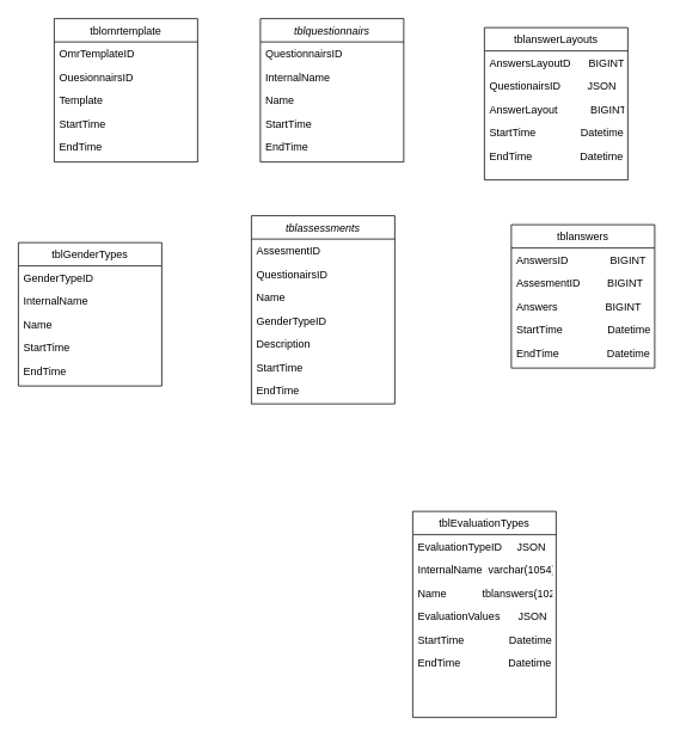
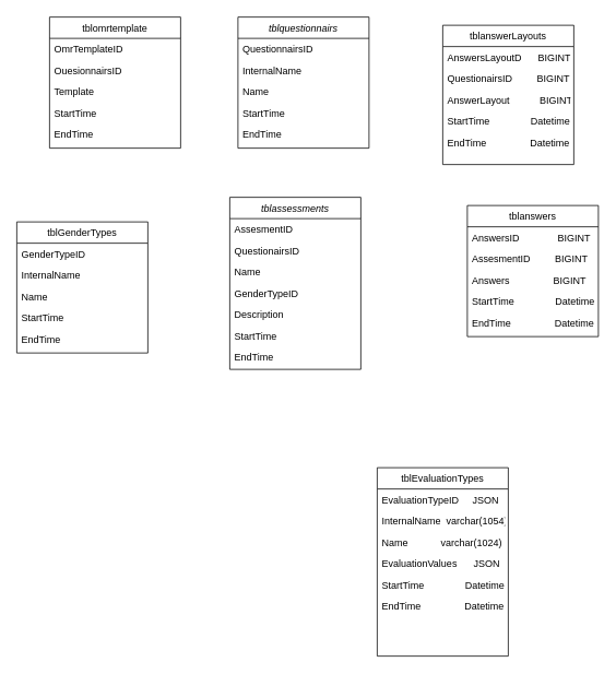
  <mxCell id="0" />
  <mxCell id="1" parent="0" />
  <mxCell id="2" value="tblquestionnairs" style="swimlane;fontStyle=2;align=center;verticalAlign=top;childLayout=stackLayout;horizontal=1;startSize=26;horizontalStack=0;resizeParent=1;resizeLast=0;collapsible=1;marginBottom=0;rounded=0;shadow=0;strokeWidth=1;" parent="1" vertex="1"><mxGeometry x="290" y="20" width="160" height="160" as="geometry"><mxRectangle x="230" y="140" width="160" height="26" as="alternateBounds" /></mxGeometry></mxCell>
  <mxCell id="3" value="QuestionnairsID" style="text;align=left;verticalAlign=top;spacingLeft=4;spacingRight=4;overflow=hidden;rotatable=0;points=[[0,0.5],[1,0.5]];portConstraint=eastwest;" parent="2" vertex="1"><mxGeometry y="26" width="160" height="26" as="geometry" /></mxCell>
  <mxCell id="4" value="InternalName" style="text;align=left;verticalAlign=top;spacingLeft=4;spacingRight=4;overflow=hidden;rotatable=0;points=[[0,0.5],[1,0.5]];portConstraint=eastwest;rounded=0;shadow=0;html=0;" parent="2" vertex="1"><mxGeometry y="52" width="160" height="26" as="geometry" /></mxCell>
  <mxCell id="5" value="Name" style="text;align=left;verticalAlign=top;spacingLeft=4;spacingRight=4;overflow=hidden;rotatable=0;points=[[0,0.5],[1,0.5]];portConstraint=eastwest;rounded=0;shadow=0;html=0;" parent="2" vertex="1"><mxGeometry y="78" width="160" height="26" as="geometry" /></mxCell>
  <mxCell id="6" value="StartTime" style="text;align=left;verticalAlign=top;spacingLeft=4;spacingRight=4;overflow=hidden;rotatable=0;points=[[0,0.5],[1,0.5]];portConstraint=eastwest;rounded=0;shadow=0;html=0;" parent="2" vertex="1"><mxGeometry y="104" width="160" height="26" as="geometry" /></mxCell>
  <mxCell id="7" value="EndTime" style="text;align=left;verticalAlign=top;spacingLeft=4;spacingRight=4;overflow=hidden;rotatable=0;points=[[0,0.5],[1,0.5]];portConstraint=eastwest;rounded=0;shadow=0;html=0;" parent="2" vertex="1"><mxGeometry y="130" width="160" height="26" as="geometry" /></mxCell>
  <mxCell id="8" value="tblomrtemplate" style="swimlane;fontStyle=0;align=center;verticalAlign=top;childLayout=stackLayout;horizontal=1;startSize=26;horizontalStack=0;resizeParent=1;resizeLast=0;collapsible=1;marginBottom=0;rounded=0;shadow=0;strokeWidth=1;" parent="1" vertex="1"><mxGeometry x="60" y="20" width="160" height="160" as="geometry"><mxRectangle x="130" y="380" width="160" height="26" as="alternateBounds" /></mxGeometry></mxCell>
  <mxCell id="9" value="OmrTemplateID" style="text;align=left;verticalAlign=top;spacingLeft=4;spacingRight=4;overflow=hidden;rotatable=0;points=[[0,0.5],[1,0.5]];portConstraint=eastwest;" parent="8" vertex="1"><mxGeometry y="26" width="160" height="26" as="geometry" /></mxCell>
  <mxCell id="10" value="OuesionnairsID" style="text;align=left;verticalAlign=top;spacingLeft=4;spacingRight=4;overflow=hidden;rotatable=0;points=[[0,0.5],[1,0.5]];portConstraint=eastwest;rounded=0;shadow=0;html=0;" parent="8" vertex="1"><mxGeometry y="52" width="160" height="26" as="geometry" /></mxCell>
  <mxCell id="11" value="Template" style="text;align=left;verticalAlign=top;spacingLeft=4;spacingRight=4;overflow=hidden;rotatable=0;points=[[0,0.5],[1,0.5]];portConstraint=eastwest;rounded=0;shadow=0;html=0;" parent="8" vertex="1"><mxGeometry y="78" width="160" height="26" as="geometry" /></mxCell>
  <mxCell id="12" value="StartTime" style="text;align=left;verticalAlign=top;spacingLeft=4;spacingRight=4;overflow=hidden;rotatable=0;points=[[0,0.5],[1,0.5]];portConstraint=eastwest;rounded=0;shadow=0;html=0;" parent="8" vertex="1"><mxGeometry y="104" width="160" height="26" as="geometry" /></mxCell>
  <mxCell id="13" value="EndTime" style="text;align=left;verticalAlign=top;spacingLeft=4;spacingRight=4;overflow=hidden;rotatable=0;points=[[0,0.5],[1,0.5]];portConstraint=eastwest;rounded=0;shadow=0;html=0;" parent="8" vertex="1"><mxGeometry y="130" width="160" height="26" as="geometry" /></mxCell>
  <mxCell id="14" value="tblanswers" style="swimlane;fontStyle=0;align=center;verticalAlign=top;childLayout=stackLayout;horizontal=1;startSize=26;horizontalStack=0;resizeParent=1;resizeLast=0;collapsible=1;marginBottom=0;rounded=0;shadow=0;strokeWidth=1;" parent="1" vertex="1"><mxGeometry x="570" y="250" width="160" height="160" as="geometry"><mxRectangle x="130" y="380" width="160" height="26" as="alternateBounds" /></mxGeometry></mxCell>
  <mxCell id="15" value="AnswersID              BIGINT" style="text;align=left;verticalAlign=top;spacingLeft=4;spacingRight=4;overflow=hidden;rotatable=0;points=[[0,0.5],[1,0.5]];portConstraint=eastwest;" parent="14" vertex="1"><mxGeometry y="26" width="160" height="26" as="geometry" /></mxCell>
  <mxCell id="16" value="AssesmentID         BIGINT" style="text;align=left;verticalAlign=top;spacingLeft=4;spacingRight=4;overflow=hidden;rotatable=0;points=[[0,0.5],[1,0.5]];portConstraint=eastwest;rounded=0;shadow=0;html=0;" parent="14" vertex="1"><mxGeometry y="52" width="160" height="26" as="geometry" /></mxCell>
  <mxCell id="17" value="Answers                BIGINT" style="text;align=left;verticalAlign=top;spacingLeft=4;spacingRight=4;overflow=hidden;rotatable=0;points=[[0,0.5],[1,0.5]];portConstraint=eastwest;rounded=0;shadow=0;html=0;" parent="14" vertex="1"><mxGeometry y="78" width="160" height="26" as="geometry" /></mxCell>
  <mxCell id="18" value="StartTime               Datetime" style="text;align=left;verticalAlign=top;spacingLeft=4;spacingRight=4;overflow=hidden;rotatable=0;points=[[0,0.5],[1,0.5]];portConstraint=eastwest;rounded=0;shadow=0;html=0;" parent="14" vertex="1"><mxGeometry y="104" width="160" height="26" as="geometry" /></mxCell>
  <mxCell id="19" value="EndTime                Datetime" style="text;align=left;verticalAlign=top;spacingLeft=4;spacingRight=4;overflow=hidden;rotatable=0;points=[[0,0.5],[1,0.5]];portConstraint=eastwest;rounded=0;shadow=0;html=0;" parent="14" vertex="1"><mxGeometry y="130" width="160" height="26" as="geometry" /></mxCell>
  <mxCell id="20" value="tblanswerLayouts" style="swimlane;fontStyle=0;align=center;verticalAlign=top;childLayout=stackLayout;horizontal=1;startSize=26;horizontalStack=0;resizeParent=1;resizeLast=0;collapsible=1;marginBottom=0;rounded=0;shadow=0;strokeWidth=1;" parent="1" vertex="1"><mxGeometry x="540" y="30" width="160" height="170" as="geometry"><mxRectangle x="130" y="380" width="160" height="26" as="alternateBounds" /></mxGeometry></mxCell>
  <mxCell id="21" value="AnswersLayoutD      BIGINT" style="text;align=left;verticalAlign=top;spacingLeft=4;spacingRight=4;overflow=hidden;rotatable=0;points=[[0,0.5],[1,0.5]];portConstraint=eastwest;" parent="20" vertex="1"><mxGeometry y="26" width="160" height="26" as="geometry" /></mxCell>
- <mxCell id="22" value="QuestionairsID         JSON" style="text;align=left;verticalAlign=top;spacingLeft=4;spacingRight=4;overflow=hidden;rotatable=0;points=[[0,0.5],[1,0.5]];portConstraint=eastwest;rounded=0;shadow=0;html=0;" parent="20" vertex="1"><mxGeometry y="52" width="160" height="26" as="geometry" /></mxCell>
+ <mxCell id="22" value="QuestionairsID         BIGINT" style="text;align=left;verticalAlign=top;spacingLeft=4;spacingRight=4;overflow=hidden;rotatable=0;points=[[0,0.5],[1,0.5]];portConstraint=eastwest;rounded=0;shadow=0;html=0;" parent="20" vertex="1"><mxGeometry y="52" width="160" height="26" as="geometry" /></mxCell>
  <mxCell id="23" value="AnswerLayout           BIGINT" style="text;align=left;verticalAlign=top;spacingLeft=4;spacingRight=4;overflow=hidden;rotatable=0;points=[[0,0.5],[1,0.5]];portConstraint=eastwest;rounded=0;shadow=0;html=0;" parent="20" vertex="1"><mxGeometry y="78" width="160" height="26" as="geometry" /></mxCell>
  <mxCell id="24" value="StartTime               Datetime" style="text;align=left;verticalAlign=top;spacingLeft=4;spacingRight=4;overflow=hidden;rotatable=0;points=[[0,0.5],[1,0.5]];portConstraint=eastwest;rounded=0;shadow=0;html=0;" parent="20" vertex="1"><mxGeometry y="104" width="160" height="26" as="geometry" /></mxCell>
  <mxCell id="25" value="EndTime                Datetime" style="text;align=left;verticalAlign=top;spacingLeft=4;spacingRight=4;overflow=hidden;rotatable=0;points=[[0,0.5],[1,0.5]];portConstraint=eastwest;rounded=0;shadow=0;html=0;" parent="20" vertex="1"><mxGeometry y="130" width="160" height="26" as="geometry" /></mxCell>
  <mxCell id="26" value="tblassessments" style="swimlane;fontStyle=2;align=center;verticalAlign=top;childLayout=stackLayout;horizontal=1;startSize=26;horizontalStack=0;resizeParent=1;resizeLast=0;collapsible=1;marginBottom=0;rounded=0;shadow=0;strokeWidth=1;" parent="1" vertex="1"><mxGeometry x="280" y="240" width="160" height="210" as="geometry"><mxRectangle x="230" y="140" width="160" height="26" as="alternateBounds" /></mxGeometry></mxCell>
  <mxCell id="27" value="AssesmentID" style="text;align=left;verticalAlign=top;spacingLeft=4;spacingRight=4;overflow=hidden;rotatable=0;points=[[0,0.5],[1,0.5]];portConstraint=eastwest;" parent="26" vertex="1"><mxGeometry y="26" width="160" height="26" as="geometry" /></mxCell>
  <mxCell id="28" value="QuestionairsID" style="text;align=left;verticalAlign=top;spacingLeft=4;spacingRight=4;overflow=hidden;rotatable=0;points=[[0,0.5],[1,0.5]];portConstraint=eastwest;rounded=0;shadow=0;html=0;" parent="26" vertex="1"><mxGeometry y="52" width="160" height="26" as="geometry" /></mxCell>
  <mxCell id="29" value="Name" style="text;align=left;verticalAlign=top;spacingLeft=4;spacingRight=4;overflow=hidden;rotatable=0;points=[[0,0.5],[1,0.5]];portConstraint=eastwest;rounded=0;shadow=0;html=0;" parent="26" vertex="1"><mxGeometry y="78" width="160" height="26" as="geometry" /></mxCell>
  <mxCell id="30" value="GenderTypeID" style="text;align=left;verticalAlign=top;spacingLeft=4;spacingRight=4;overflow=hidden;rotatable=0;points=[[0,0.5],[1,0.5]];portConstraint=eastwest;rounded=0;shadow=0;html=0;" parent="26" vertex="1"><mxGeometry y="104" width="160" height="26" as="geometry" /></mxCell>
  <mxCell id="31" value="Description" style="text;align=left;verticalAlign=top;spacingLeft=4;spacingRight=4;overflow=hidden;rotatable=0;points=[[0,0.5],[1,0.5]];portConstraint=eastwest;rounded=0;shadow=0;html=0;" parent="26" vertex="1"><mxGeometry y="130" width="160" height="26" as="geometry" /></mxCell>
  <mxCell id="32" value="StartTime" style="text;align=left;verticalAlign=top;spacingLeft=4;spacingRight=4;overflow=hidden;rotatable=0;points=[[0,0.5],[1,0.5]];portConstraint=eastwest;rounded=0;shadow=0;html=0;" parent="26" vertex="1"><mxGeometry y="156" width="160" height="26" as="geometry" /></mxCell>
  <mxCell id="33" value="EndTime" style="text;align=left;verticalAlign=top;spacingLeft=4;spacingRight=4;overflow=hidden;rotatable=0;points=[[0,0.5],[1,0.5]];portConstraint=eastwest;rounded=0;shadow=0;html=0;" parent="26" vertex="1"><mxGeometry y="182" width="160" height="26" as="geometry" /></mxCell>
  <mxCell id="34" value="tblGenderTypes" style="swimlane;fontStyle=0;align=center;verticalAlign=top;childLayout=stackLayout;horizontal=1;startSize=26;horizontalStack=0;resizeParent=1;resizeLast=0;collapsible=1;marginBottom=0;rounded=0;shadow=0;strokeWidth=1;" parent="1" vertex="1"><mxGeometry x="20" y="270" width="160" height="160" as="geometry"><mxRectangle x="130" y="380" width="160" height="26" as="alternateBounds" /></mxGeometry></mxCell>
  <mxCell id="35" value="GenderTypeID" style="text;align=left;verticalAlign=top;spacingLeft=4;spacingRight=4;overflow=hidden;rotatable=0;points=[[0,0.5],[1,0.5]];portConstraint=eastwest;" parent="34" vertex="1"><mxGeometry y="26" width="160" height="26" as="geometry" /></mxCell>
  <mxCell id="36" value="InternalName" style="text;align=left;verticalAlign=top;spacingLeft=4;spacingRight=4;overflow=hidden;rotatable=0;points=[[0,0.5],[1,0.5]];portConstraint=eastwest;rounded=0;shadow=0;html=0;" parent="34" vertex="1"><mxGeometry y="52" width="160" height="26" as="geometry" /></mxCell>
  <mxCell id="37" value="Name" style="text;align=left;verticalAlign=top;spacingLeft=4;spacingRight=4;overflow=hidden;rotatable=0;points=[[0,0.5],[1,0.5]];portConstraint=eastwest;rounded=0;shadow=0;html=0;" parent="34" vertex="1"><mxGeometry y="78" width="160" height="26" as="geometry" /></mxCell>
  <mxCell id="38" value="StartTime" style="text;align=left;verticalAlign=top;spacingLeft=4;spacingRight=4;overflow=hidden;rotatable=0;points=[[0,0.5],[1,0.5]];portConstraint=eastwest;rounded=0;shadow=0;html=0;" parent="34" vertex="1"><mxGeometry y="104" width="160" height="26" as="geometry" /></mxCell>
  <mxCell id="39" value="EndTime" style="text;align=left;verticalAlign=top;spacingLeft=4;spacingRight=4;overflow=hidden;rotatable=0;points=[[0,0.5],[1,0.5]];portConstraint=eastwest;rounded=0;shadow=0;html=0;" parent="34" vertex="1"><mxGeometry y="130" width="160" height="26" as="geometry" /></mxCell>
  <mxCell id="40" value="tblEvaluationTypes" style="swimlane;fontStyle=0;align=center;verticalAlign=top;childLayout=stackLayout;horizontal=1;startSize=26;horizontalStack=0;resizeParent=1;resizeLast=0;collapsible=1;marginBottom=0;rounded=0;shadow=0;strokeWidth=1;" parent="1" vertex="1"><mxGeometry x="460" y="570" width="160" height="230" as="geometry"><mxRectangle x="130" y="380" width="160" height="26" as="alternateBounds" /></mxGeometry></mxCell>
  <mxCell id="41" value="EvaluationTypeID     JSON" style="text;align=left;verticalAlign=top;spacingLeft=4;spacingRight=4;overflow=hidden;rotatable=0;points=[[0,0.5],[1,0.5]];portConstraint=eastwest;" parent="40" vertex="1"><mxGeometry y="26" width="160" height="26" as="geometry" /></mxCell>
  <mxCell id="42" value="InternalName  varchar(1054)" style="text;align=left;verticalAlign=top;spacingLeft=4;spacingRight=4;overflow=hidden;rotatable=0;points=[[0,0.5],[1,0.5]];portConstraint=eastwest;rounded=0;shadow=0;html=0;" parent="40" vertex="1"><mxGeometry y="52" width="160" height="26" as="geometry" /></mxCell>
- <mxCell id="43" value="Name            tblanswers(1024)" style="text;align=left;verticalAlign=top;spacingLeft=4;spacingRight=4;overflow=hidden;rotatable=0;points=[[0,0.5],[1,0.5]];portConstraint=eastwest;rounded=0;shadow=0;html=0;" parent="40" vertex="1"><mxGeometry y="78" width="160" height="26" as="geometry" /></mxCell>
+ <mxCell id="43" value="Name            varchar(1024)" style="text;align=left;verticalAlign=top;spacingLeft=4;spacingRight=4;overflow=hidden;rotatable=0;points=[[0,0.5],[1,0.5]];portConstraint=eastwest;rounded=0;shadow=0;html=0;" parent="40" vertex="1"><mxGeometry y="78" width="160" height="26" as="geometry" /></mxCell>
  <mxCell id="44" value="EvaluationValues      JSON" style="text;align=left;verticalAlign=top;spacingLeft=4;spacingRight=4;overflow=hidden;rotatable=0;points=[[0,0.5],[1,0.5]];portConstraint=eastwest;rounded=0;shadow=0;html=0;" parent="40" vertex="1"><mxGeometry y="104" width="160" height="26" as="geometry" /></mxCell>
  <mxCell id="45" value="StartTime               Datetime" style="text;align=left;verticalAlign=top;spacingLeft=4;spacingRight=4;overflow=hidden;rotatable=0;points=[[0,0.5],[1,0.5]];portConstraint=eastwest;rounded=0;shadow=0;html=0;" parent="40" vertex="1"><mxGeometry y="130" width="160" height="26" as="geometry" /></mxCell>
  <mxCell id="46" value="EndTime                Datetime" style="text;align=left;verticalAlign=top;spacingLeft=4;spacingRight=4;overflow=hidden;rotatable=0;points=[[0,0.5],[1,0.5]];portConstraint=eastwest;rounded=0;shadow=0;html=0;" parent="40" vertex="1"><mxGeometry y="156" width="160" height="26" as="geometry" /></mxCell>
